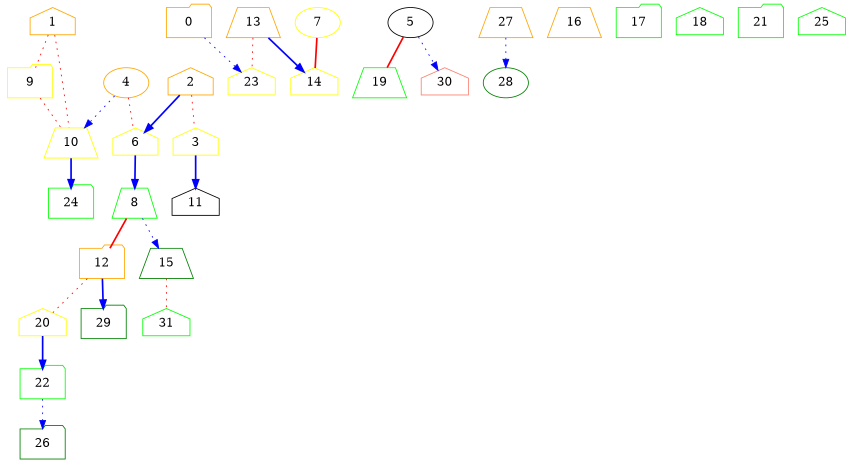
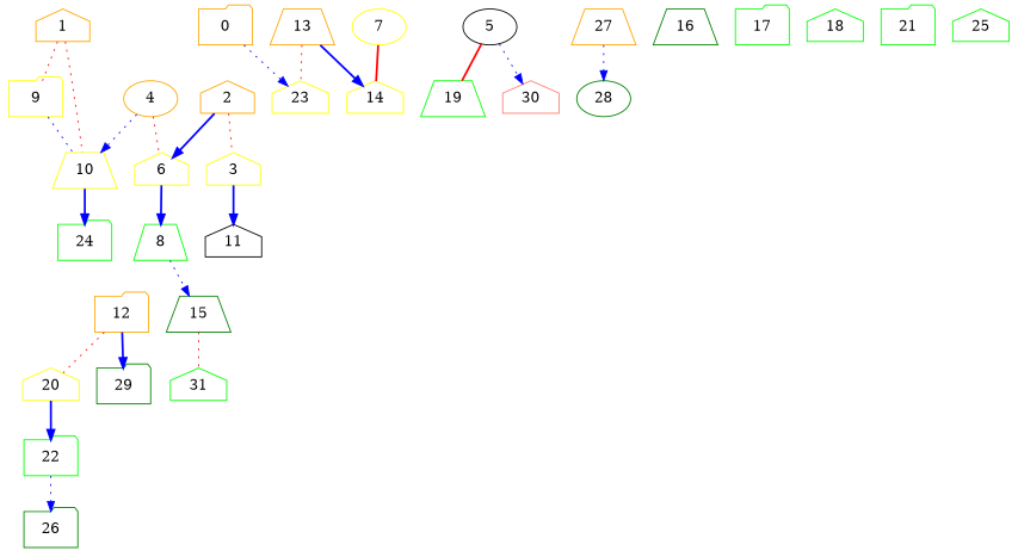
  digraph {
    node [color="#00FF00" shape=house]
    edge [color=blue style=dotted]
    1 [color="#FFA500"]
    9 [color="#FFFF00" shape=folder]
    10 [color="#FFFF00" shape=trapezium]
    4 [color="#FFA500" shape=ellipse]
    6 [color="#FFFF00"]
    12 [color="#FFA500" shape=folder]
    20 [color="#FFFF00"]
    13 [color="#FFA500" shape=trapezium]
    23 [color="#FFFF00"]
    2 [color="#FFA500"]
    3 [color="#FFFF00"]
    7 [color="#FFFF00" shape=ellipse]
    14 [color="#FFFF00"]
    19 [shape=trapezium]
    8 [shape=trapezium]
    31
    15 [color="#008000" shape=trapezium]
    5 [shape=ellipse color=""]
    0 [color="#FFA500" shape=folder]
    29 [color="#008000" shape=folder]
    27 [color="#FFA500" shape=trapezium]
    28 [color="#008000" shape=ellipse]
    22 [shape=folder]
    11 [color=""]
    24 [shape=folder]
    26 [color="#008000" shape=folder]
    30 [color="#FA8072"]
-   16 [color="#FFA500" shape=trapezium]
+   16 [color="#008000" shape=trapezium]
    17 [shape=folder]
    18
    21 [shape=folder]
    25
    subgraph sub_1 {
      1
      9
      10
      4
      6
      12
      20
      13
      23
      2
      3
      7
      14
      19
      8
      31
      15
      5
    }
    subgraph sub_2 {
      10
      4
      6
      12
      20
      13
      23
      2
      3
      14
      8
      15
      5
      0
      29
      27
      28
      22
      11
      24
      26
      30
    }
    1 -> 9 [color=red dir=none]
    1 -> 10 [color=red dir=none]
-   9 -> 10 [color=red dir=none]
+   9 -> 10 [dir=none]
    10 -> 24 [style=bold]
    4 -> 10
    4 -> 6 [color=red dir=none]
    6 -> 8 [style=bold]
    12 -> 20 [color=red dir=none]
    12 -> 29 [style=bold]
    20 -> 22 [style=bold]
    13 -> 23 [color=red dir=none]
    13 -> 14 [style=bold]
    2 -> 6 [style=bold]
    2 -> 3 [color=red dir=none]
    3 -> 11 [style=bold]
    7 -> 14 [color=red dir=none style=bold]
-   8 -> 12 [color=red dir=none style=bold]
    8 -> 15
    15 -> 31 [color=red dir=none]
    5 -> 19 [color=red dir=none style=bold]
    5 -> 30
    0 -> 23
    27 -> 28
    22 -> 26
  }
